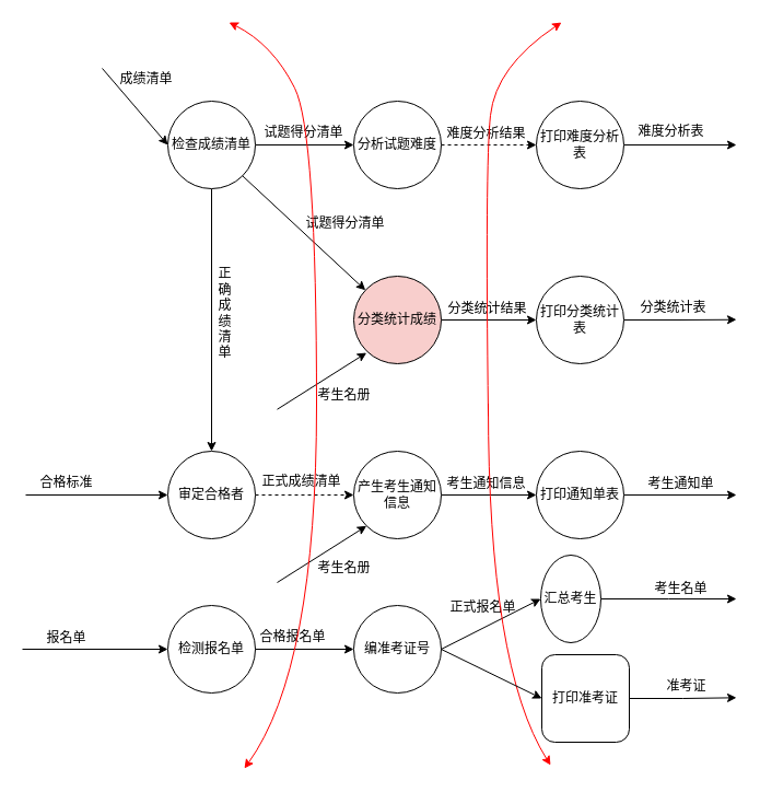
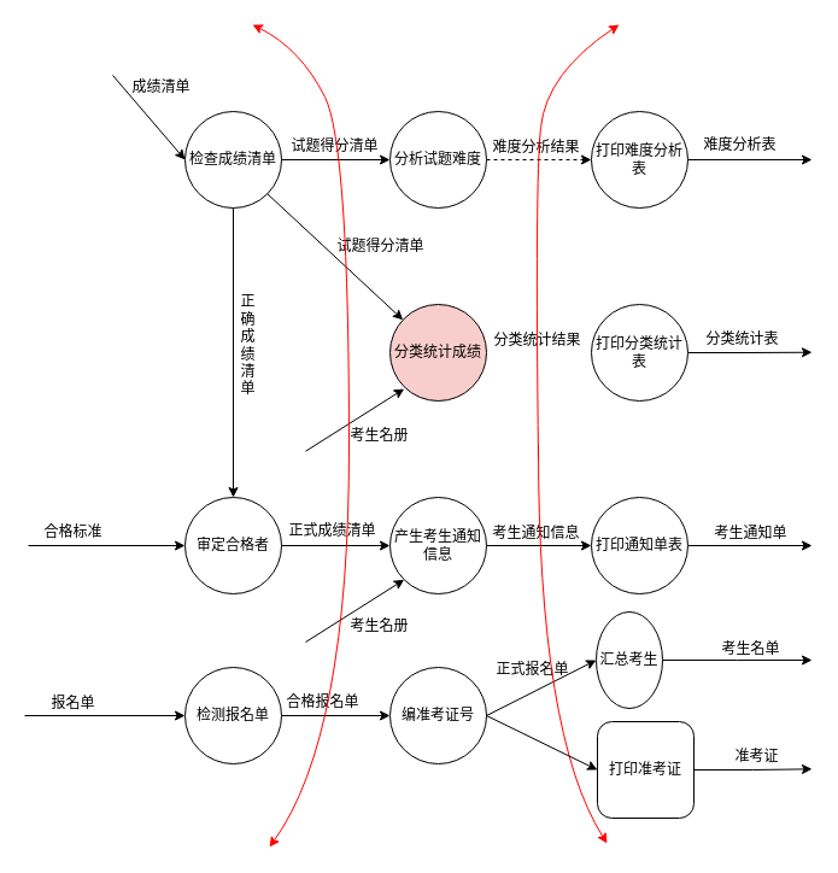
  <mxCell id="0" />
  <mxCell id="1" parent="0" />
  <mxCell id="2" value="检测报名单" style="ellipse;whiteSpace=wrap;html=1;aspect=fixed;" parent="1" vertex="1"><mxGeometry x="153" y="553" width="80" height="80" as="geometry" /></mxCell>
  <mxCell id="3" value="编准考证号" style="ellipse;whiteSpace=wrap;html=1;aspect=fixed;" parent="1" vertex="1"><mxGeometry x="323" y="553" width="80" height="80" as="geometry" /></mxCell>
  <mxCell id="4" style="edgeStyle=orthogonalEdgeStyle;rounded=0;orthogonalLoop=1;jettySize=auto;html=1;exitX=1;exitY=0.5;exitDx=0;exitDy=0;" parent="1" source="5" edge="1"><mxGeometry relative="1" as="geometry"><mxPoint x="673" y="547" as="targetPoint" /></mxGeometry></mxCell>
  <mxCell id="5" value="汇总考生" style="ellipse;whiteSpace=wrap;html=1;aspect=fixed;" parent="1" vertex="1"><mxGeometry x="494" y="507" width="55" height="80" as="geometry" /></mxCell>
  <mxCell id="6" style="edgeStyle=orthogonalEdgeStyle;rounded=0;orthogonalLoop=1;jettySize=auto;html=1;exitX=1;exitY=0.5;exitDx=0;exitDy=0;entryX=0;entryY=0.5;entryDx=0;entryDy=0;" parent="1" source="8" target="10" edge="1"><mxGeometry relative="1" as="geometry" /></mxCell>
  <mxCell id="7" style="edgeStyle=orthogonalEdgeStyle;rounded=0;orthogonalLoop=1;jettySize=auto;html=1;exitX=0.5;exitY=1;exitDx=0;exitDy=0;entryX=0.5;entryY=0;entryDx=0;entryDy=0;" parent="1" source="8" target="22" edge="1"><mxGeometry relative="1" as="geometry" /></mxCell>
  <mxCell id="8" value="检查成绩清单" style="ellipse;whiteSpace=wrap;html=1;aspect=fixed;" parent="1" vertex="1"><mxGeometry x="153" y="92" width="80" height="80" as="geometry" /></mxCell>
  <mxCell id="9" style="edgeStyle=orthogonalEdgeStyle;rounded=0;orthogonalLoop=1;jettySize=auto;html=1;exitX=1;exitY=0.5;exitDx=0;exitDy=0;entryX=0;entryY=0.5;entryDx=0;entryDy=0;dashed=1;" parent="1" source="10" target="12" edge="1"><mxGeometry relative="1" as="geometry" /></mxCell>
  <mxCell id="10" value="分析试题难度" style="ellipse;whiteSpace=wrap;html=1;aspect=fixed;" parent="1" vertex="1"><mxGeometry x="323" y="92" width="80" height="80" as="geometry" /></mxCell>
  <mxCell id="11" style="edgeStyle=orthogonalEdgeStyle;rounded=0;orthogonalLoop=1;jettySize=auto;html=1;exitX=1;exitY=0.5;exitDx=0;exitDy=0;" parent="1" source="12" edge="1"><mxGeometry relative="1" as="geometry"><mxPoint x="673" y="132" as="targetPoint" /></mxGeometry></mxCell>
  <mxCell id="12" value="打印难度分析表" style="ellipse;whiteSpace=wrap;html=1;aspect=fixed;" parent="1" vertex="1"><mxGeometry x="490" y="92" width="80" height="80" as="geometry" /></mxCell>
  <mxCell id="13" style="edgeStyle=orthogonalEdgeStyle;rounded=0;orthogonalLoop=1;jettySize=auto;html=1;exitX=1;exitY=0.5;exitDx=0;exitDy=0;" parent="1" source="14" edge="1"><mxGeometry relative="1" as="geometry"><mxPoint x="673" y="291.714" as="targetPoint" /></mxGeometry></mxCell>
  <mxCell id="14" value="打印分类统计表" style="ellipse;whiteSpace=wrap;html=1;aspect=fixed;" parent="1" vertex="1"><mxGeometry x="490" y="252" width="80" height="80" as="geometry" /></mxCell>
  <mxCell id="15" style="edgeStyle=orthogonalEdgeStyle;rounded=0;orthogonalLoop=1;jettySize=auto;html=1;exitX=1;exitY=0.5;exitDx=0;exitDy=0;" parent="1" source="16" edge="1"><mxGeometry relative="1" as="geometry"><mxPoint x="673" y="452" as="targetPoint" /></mxGeometry></mxCell>
  <mxCell id="16" value="打印通知单表" style="ellipse;whiteSpace=wrap;html=1;aspect=fixed;" parent="1" vertex="1"><mxGeometry x="490" y="412" width="80" height="80" as="geometry" /></mxCell>
- <mxCell id="17" style="edgeStyle=orthogonalEdgeStyle;rounded=0;orthogonalLoop=1;jettySize=auto;html=1;exitX=1;exitY=0.5;exitDx=0;exitDy=0;entryX=0;entryY=0.5;entryDx=0;entryDy=0;" parent="1" source="18" target="14" edge="1"><mxGeometry relative="1" as="geometry" /></mxCell>
  <mxCell id="18" value="分类统计成绩" style="ellipse;whiteSpace=wrap;html=1;aspect=fixed;fillColor=#f8cecc;" parent="1" vertex="1"><mxGeometry x="323" y="252" width="80" height="80" as="geometry" /></mxCell>
  <mxCell id="19" style="edgeStyle=orthogonalEdgeStyle;rounded=0;orthogonalLoop=1;jettySize=auto;html=1;exitX=1;exitY=0.5;exitDx=0;exitDy=0;entryX=0;entryY=0.5;entryDx=0;entryDy=0;" parent="1" source="20" target="16" edge="1"><mxGeometry relative="1" as="geometry" /></mxCell>
  <mxCell id="20" value="产生考生通知信息" style="ellipse;whiteSpace=wrap;html=1;aspect=fixed;" parent="1" vertex="1"><mxGeometry x="323" y="412" width="80" height="80" as="geometry" /></mxCell>
- <mxCell id="21" style="edgeStyle=orthogonalEdgeStyle;rounded=0;orthogonalLoop=1;jettySize=auto;html=1;exitX=1;exitY=0.5;exitDx=0;exitDy=0;entryX=0;entryY=0.5;entryDx=0;entryDy=0;dashed=1;" parent="1" source="22" target="20" edge="1"><mxGeometry relative="1" as="geometry" /></mxCell>
+ <mxCell id="21" style="edgeStyle=orthogonalEdgeStyle;rounded=0;orthogonalLoop=1;jettySize=auto;html=1;exitX=1;exitY=0.5;exitDx=0;exitDy=0;entryX=0;entryY=0.5;entryDx=0;entryDy=0;" parent="1" source="22" target="20" edge="1"><mxGeometry relative="1" as="geometry" /></mxCell>
  <mxCell id="22" value="审定合格者" style="ellipse;whiteSpace=wrap;html=1;aspect=fixed;" parent="1" vertex="1"><mxGeometry x="153" y="412" width="80" height="80" as="geometry" /></mxCell>
  <mxCell id="23" value="报名单" style="text;html=1;align=center;verticalAlign=middle;resizable=0;points=[];autosize=1;strokeColor=none;fillColor=none;" parent="1" vertex="1"><mxGeometry x="30" y="568" width="60" height="30" as="geometry" /></mxCell>
  <mxCell id="24" value="" style="endArrow=classic;html=1;rounded=0;entryX=0;entryY=0.5;entryDx=0;entryDy=0;" parent="1" target="8" edge="1"><mxGeometry width="50" height="50" relative="1" as="geometry"><mxPoint x="93" y="62" as="sourcePoint" /><mxPoint x="117" y="-28" as="targetPoint" /></mxGeometry></mxCell>
  <mxCell id="25" value="" style="endArrow=classic;html=1;rounded=0;exitX=1;exitY=0.5;exitDx=0;exitDy=0;entryX=0;entryY=0.5;entryDx=0;entryDy=0;" parent="1" source="3" target="5" edge="1"><mxGeometry width="50" height="50" relative="1" as="geometry"><mxPoint x="360" y="683" as="sourcePoint" /><mxPoint x="410" y="633" as="targetPoint" /></mxGeometry></mxCell>
  <mxCell id="26" value="" style="endArrow=classic;html=1;rounded=0;entryX=0;entryY=0.5;entryDx=0;entryDy=0;" parent="1" target="2" edge="1"><mxGeometry width="50" height="50" relative="1" as="geometry"><mxPoint x="20" y="593" as="sourcePoint" /><mxPoint x="70" y="623" as="targetPoint" /></mxGeometry></mxCell>
  <mxCell id="27" value="" style="endArrow=classic;html=1;rounded=0;exitX=1;exitY=0.5;exitDx=0;exitDy=0;entryX=0;entryY=0.5;entryDx=0;entryDy=0;" parent="1" source="2" target="3" edge="1"><mxGeometry width="50" height="50" relative="1" as="geometry"><mxPoint x="230" y="643" as="sourcePoint" /><mxPoint x="280" y="593" as="targetPoint" /></mxGeometry></mxCell>
  <mxCell id="28" value="合格报名单" style="text;html=1;align=center;verticalAlign=middle;resizable=0;points=[];autosize=1;strokeColor=none;fillColor=none;" parent="1" vertex="1"><mxGeometry x="227" y="567" width="80" height="30" as="geometry" /></mxCell>
  <mxCell id="29" value="&lt;div&gt;正式报名单&lt;/div&gt;" style="text;html=1;align=center;verticalAlign=middle;resizable=0;points=[];autosize=1;strokeColor=none;fillColor=none;" parent="1" vertex="1"><mxGeometry x="401" y="540" width="80" height="30" as="geometry" /></mxCell>
  <mxCell id="30" value="&lt;div&gt;考生名单&lt;/div&gt;" style="text;html=1;align=center;verticalAlign=middle;resizable=0;points=[];autosize=1;strokeColor=none;fillColor=none;" parent="1" vertex="1"><mxGeometry x="587" y="523" width="70" height="30" as="geometry" /></mxCell>
  <mxCell id="31" value="成绩清单" style="text;html=1;align=center;verticalAlign=middle;resizable=0;points=[];autosize=1;strokeColor=none;fillColor=none;" parent="1" vertex="1"><mxGeometry x="98" y="57" width="70" height="30" as="geometry" /></mxCell>
  <mxCell id="32" value="试题得分清单" style="text;html=1;align=center;verticalAlign=middle;resizable=0;points=[];autosize=1;strokeColor=none;fillColor=none;" parent="1" vertex="1"><mxGeometry x="227" y="106" width="100" height="30" as="geometry" /></mxCell>
  <mxCell id="33" value="难度分析结果" style="text;html=1;align=center;verticalAlign=middle;resizable=0;points=[];autosize=1;strokeColor=none;fillColor=none;" parent="1" vertex="1"><mxGeometry x="394" y="107" width="100" height="30" as="geometry" /></mxCell>
  <mxCell id="34" value="难度分析表" style="text;html=1;align=center;verticalAlign=middle;resizable=0;points=[];autosize=1;strokeColor=none;fillColor=none;" parent="1" vertex="1"><mxGeometry x="573" y="105" width="80" height="30" as="geometry" /></mxCell>
  <mxCell id="35" value="&lt;div&gt;正&lt;/div&gt;&lt;div&gt;确&lt;/div&gt;&lt;div&gt;成&lt;/div&gt;&lt;div&gt;绩&lt;/div&gt;&lt;div&gt;清&lt;/div&gt;&lt;div&gt;单&lt;/div&gt;" style="text;html=1;align=center;verticalAlign=middle;resizable=0;points=[];autosize=1;strokeColor=none;fillColor=none;" parent="1" vertex="1"><mxGeometry x="185" y="236" width="40" height="100" as="geometry" /></mxCell>
  <mxCell id="36" value="" style="endArrow=classic;html=1;rounded=0;exitX=1;exitY=1;exitDx=0;exitDy=0;" parent="1" source="8" target="18" edge="1"><mxGeometry width="50" height="50" relative="1" as="geometry"><mxPoint x="273" y="372" as="sourcePoint" /><mxPoint x="323" y="322" as="targetPoint" /></mxGeometry></mxCell>
  <mxCell id="37" value="试题得分清单" style="text;html=1;align=center;verticalAlign=middle;resizable=0;points=[];autosize=1;strokeColor=none;fillColor=none;" parent="1" vertex="1"><mxGeometry x="265" y="189" width="100" height="30" as="geometry" /></mxCell>
  <mxCell id="38" value="分类统计结果" style="text;html=1;align=center;verticalAlign=middle;resizable=0;points=[];autosize=1;strokeColor=none;fillColor=none;" parent="1" vertex="1"><mxGeometry x="395" y="267" width="100" height="30" as="geometry" /></mxCell>
  <mxCell id="39" value="分类统计表" style="text;html=1;align=center;verticalAlign=middle;resizable=0;points=[];autosize=1;strokeColor=none;fillColor=none;" parent="1" vertex="1"><mxGeometry x="575" y="266" width="80" height="30" as="geometry" /></mxCell>
  <mxCell id="40" value="正式成绩清单" style="text;html=1;align=center;verticalAlign=middle;resizable=0;points=[];autosize=1;strokeColor=none;fillColor=none;" parent="1" vertex="1"><mxGeometry x="225" y="425" width="100" height="30" as="geometry" /></mxCell>
  <mxCell id="41" value="" style="endArrow=classic;html=1;rounded=0;entryX=0;entryY=1;entryDx=0;entryDy=0;" parent="1" target="20" edge="1"><mxGeometry width="50" height="50" relative="1" as="geometry"><mxPoint x="253" y="532" as="sourcePoint" /><mxPoint x="313" y="502" as="targetPoint" /></mxGeometry></mxCell>
  <mxCell id="42" value="考生名册" style="text;html=1;align=center;verticalAlign=middle;resizable=0;points=[];autosize=1;strokeColor=none;fillColor=none;" parent="1" vertex="1"><mxGeometry x="279" y="504" width="70" height="30" as="geometry" /></mxCell>
  <mxCell id="43" value="考生通知信息" style="text;html=1;align=center;verticalAlign=middle;resizable=0;points=[];autosize=1;strokeColor=none;fillColor=none;" parent="1" vertex="1"><mxGeometry x="394" y="427" width="100" height="30" as="geometry" /></mxCell>
  <mxCell id="44" value="考生通知单" style="text;html=1;align=center;verticalAlign=middle;resizable=0;points=[];autosize=1;strokeColor=none;fillColor=none;" parent="1" vertex="1"><mxGeometry x="582" y="427" width="80" height="30" as="geometry" /></mxCell>
  <mxCell id="45" value="" style="endArrow=classic;html=1;rounded=0;entryX=0;entryY=1;entryDx=0;entryDy=0;" parent="1" edge="1"><mxGeometry width="50" height="50" relative="1" as="geometry"><mxPoint x="253" y="373.72" as="sourcePoint" /><mxPoint x="334.716" y="322.004" as="targetPoint" /></mxGeometry></mxCell>
  <mxCell id="46" value="考生名册" style="text;html=1;align=center;verticalAlign=middle;resizable=0;points=[];autosize=1;strokeColor=none;fillColor=none;" parent="1" vertex="1"><mxGeometry x="279" y="345.72" width="70" height="30" as="geometry" /></mxCell>
  <mxCell id="47" value="" style="curved=1;endArrow=classic;html=1;rounded=0;fillColor=#FF0000;strokeColor=#FF0000;" parent="1" edge="1"><mxGeometry width="50" height="50" relative="1" as="geometry"><mxPoint x="289" y="370" as="sourcePoint" /><mxPoint x="209" y="20" as="targetPoint" /><Array as="points"><mxPoint x="289" y="120" /><mxPoint x="249" y="40" /></Array></mxGeometry></mxCell>
  <mxCell id="48" value="" style="curved=1;endArrow=classic;html=1;rounded=0;strokeColor=#FF0000;" parent="1" edge="1"><mxGeometry width="50" height="50" relative="1" as="geometry"><mxPoint x="289" y="369.5" as="sourcePoint" /><mxPoint x="223" y="702" as="targetPoint" /><Array as="points"><mxPoint x="289" y="610" /></Array></mxGeometry></mxCell>
  <mxCell id="49" value="" style="curved=1;endArrow=classic;html=1;rounded=0;fillColor=#FF0000;strokeColor=#FF0000;" parent="1" edge="1"><mxGeometry width="50" height="50" relative="1" as="geometry"><mxPoint x="446" y="380" as="sourcePoint" /><mxPoint x="513" y="20" as="targetPoint" /><Array as="points"><mxPoint x="443" y="150" /><mxPoint x="453" y="60" /></Array></mxGeometry></mxCell>
  <mxCell id="50" value="" style="curved=1;endArrow=classic;html=1;rounded=0;strokeColor=#FF0000;" parent="1" edge="1"><mxGeometry width="50" height="50" relative="1" as="geometry"><mxPoint x="446" y="368.5" as="sourcePoint" /><mxPoint x="503" y="699" as="targetPoint" /><Array as="points"><mxPoint x="446" y="609" /></Array></mxGeometry></mxCell>
  <mxCell id="51" value="" style="endArrow=classic;html=1;rounded=0;entryX=0;entryY=0.5;entryDx=0;entryDy=0;" edge="1" parent="1" target="22"><mxGeometry width="50" height="50" relative="1" as="geometry"><mxPoint x="23" y="452" as="sourcePoint" /><mxPoint x="533" y="332" as="targetPoint" /></mxGeometry></mxCell>
  <mxCell id="52" value="合格标准" style="text;html=1;align=center;verticalAlign=middle;resizable=0;points=[];autosize=1;strokeColor=none;fillColor=none;" vertex="1" parent="1"><mxGeometry x="25" y="426" width="70" height="30" as="geometry" /></mxCell>
  <mxCell id="53" style="edgeStyle=orthogonalEdgeStyle;rounded=0;orthogonalLoop=1;jettySize=auto;html=1;exitX=1;exitY=0.5;exitDx=0;exitDy=0;" edge="1" parent="1" source="54"><mxGeometry relative="1" as="geometry"><mxPoint x="673" y="637.308" as="targetPoint" /></mxGeometry></mxCell>
  <mxCell id="54" value="打印准考证" style="whiteSpace=wrap;html=1;aspect=fixed;rounded=1;" vertex="1" parent="1"><mxGeometry x="495" y="598" width="80" height="80" as="geometry" /></mxCell>
  <mxCell id="55" value="" style="endArrow=classic;html=1;rounded=0;exitX=1;exitY=0.5;exitDx=0;exitDy=0;entryX=0;entryY=0.5;entryDx=0;entryDy=0;" edge="1" parent="1" source="3" target="54"><mxGeometry width="50" height="50" relative="1" as="geometry"><mxPoint x="403" y="702" as="sourcePoint" /><mxPoint x="453" y="652" as="targetPoint" /></mxGeometry></mxCell>
  <mxCell id="56" value="准考证" style="text;html=1;align=center;verticalAlign=middle;resizable=0;points=[];autosize=1;strokeColor=none;fillColor=none;" vertex="1" parent="1"><mxGeometry x="597" y="612" width="60" height="30" as="geometry" /></mxCell>
